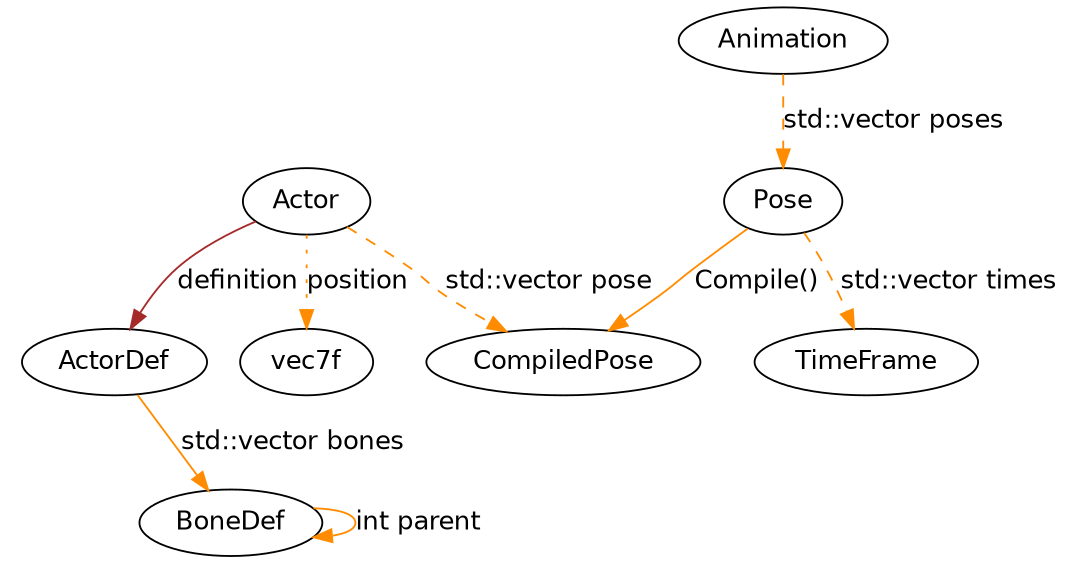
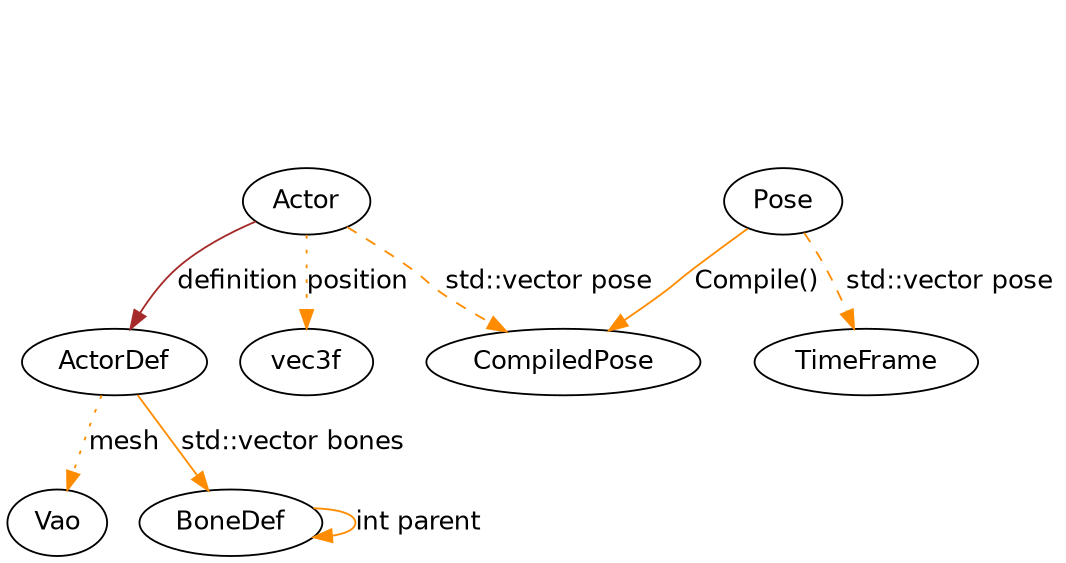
  digraph {
    fontname="DejaVu Sans"
    node [fontname="DejaVu Sans"]
    edge [color=darkorange fontname="DejaVu Sans" style=solid]
    Actor
    ActorDef
-   vec3f [label=vec7f]
+   vec3f
    CompiledPose
+   Vao
    BoneDef
-   Animation
    Pose
    TimeFrame
    Actor -> ActorDef [color=brown label=definition]
    Actor -> vec3f [label=position style=dotted]
    Actor -> CompiledPose [label="std::vector pose" style=dashed]
+   ActorDef -> Vao [label=mesh style=dotted]
    ActorDef -> BoneDef [label="std::vector bones"]
    BoneDef -> BoneDef [label="int parent"]
-   Animation -> Pose [label="std::vector poses" style=dashed]
    Pose -> CompiledPose [label="Compile()"]
-   Pose -> TimeFrame [label="std::vector times" style=dashed]
+   Pose -> TimeFrame [label="std::vector pose" style=dashed]
  }
